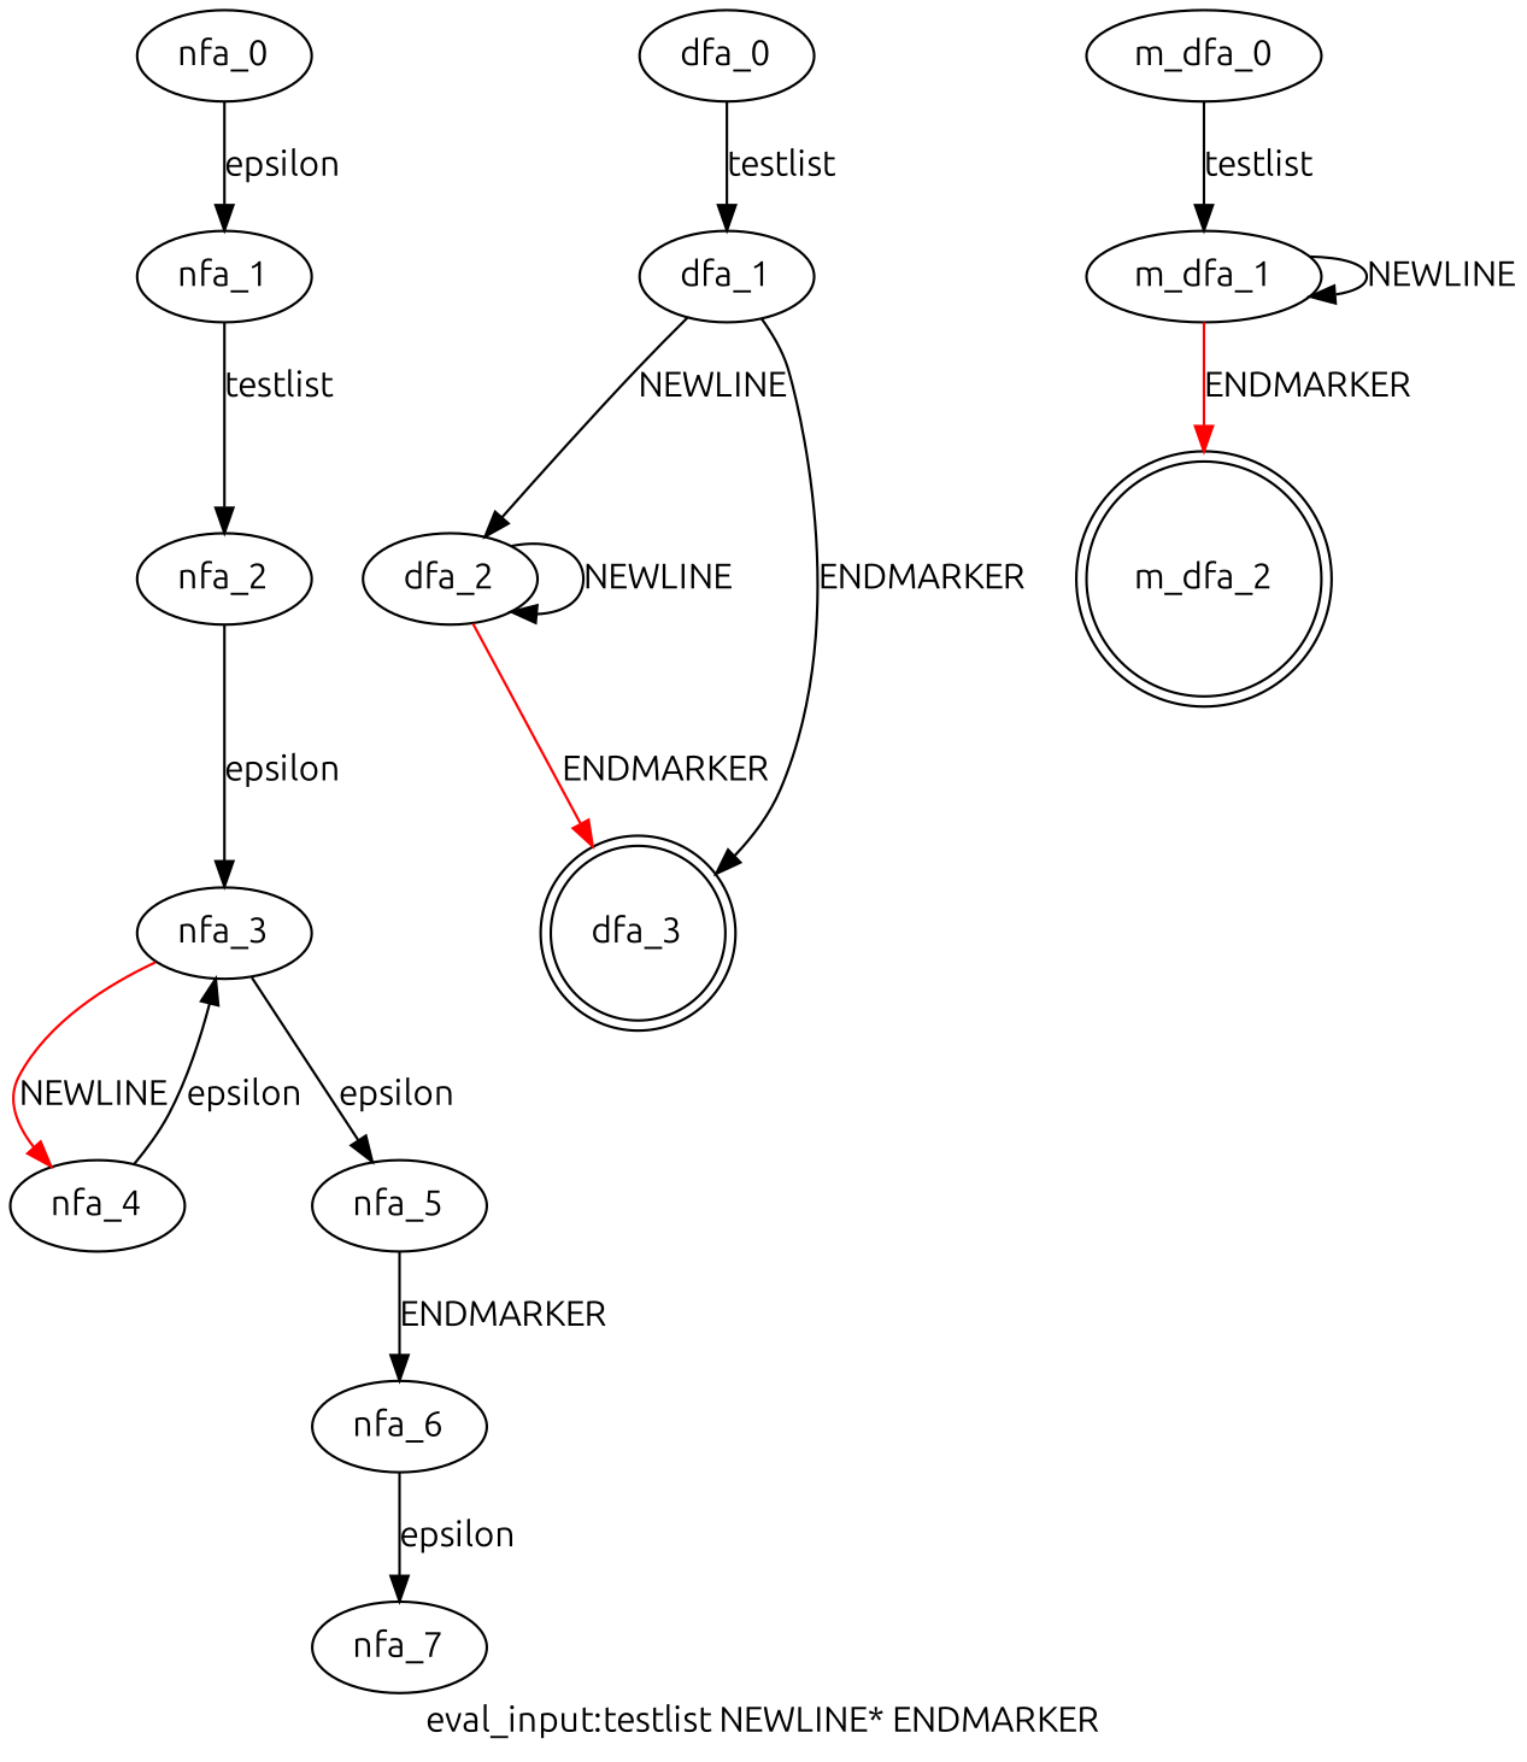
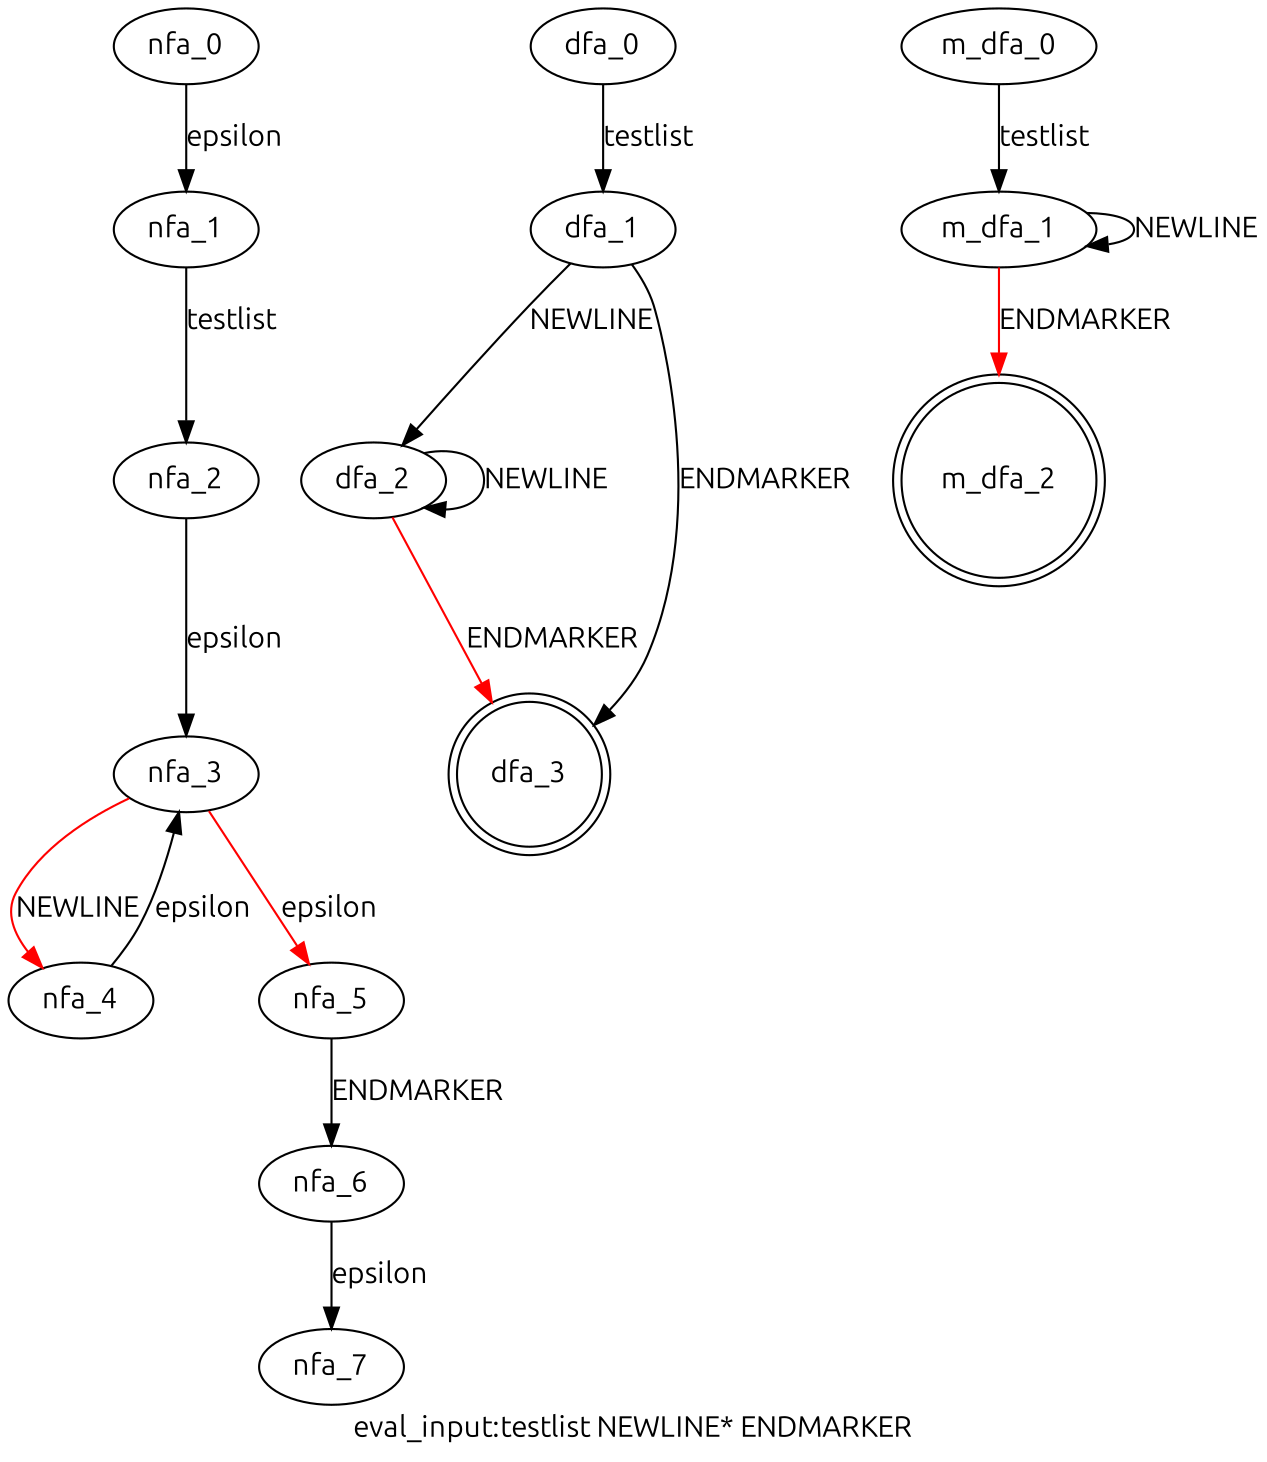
  digraph {
    fontname=Ubuntu
    label="eval_input:testlist NEWLINE* ENDMARKER"
    node [fontname=Ubuntu]
    edge [fontname=Ubuntu]
    nfa_0
    nfa_1
    nfa_2
    nfa_3
    nfa_4
    nfa_5
    nfa_6
    nfa_7
    dfa_0
    dfa_1
    dfa_2
    dfa_3 [shape=doublecircle]
    m_dfa_0
    m_dfa_1
    m_dfa_2 [shape=doublecircle]
    subgraph sub_1 {
      nfa_0
      nfa_1
      nfa_2
      nfa_3
      nfa_4
      nfa_5
      nfa_6
      nfa_7
    }
    subgraph sub_2 {
      dfa_0
      dfa_1
      dfa_2
      dfa_3
    }
    subgraph sub_3 {
      m_dfa_0
      m_dfa_1
      m_dfa_2
    }
    nfa_0 -> nfa_1 [label=epsilon]
    nfa_1 -> nfa_2 [label=testlist]
    nfa_2 -> nfa_3 [label=epsilon]
    nfa_3 -> nfa_4 [color=red label=NEWLINE]
-   nfa_3 -> nfa_5 [label=epsilon]
+   nfa_3 -> nfa_5 [label=epsilon color=red]
    nfa_4 -> nfa_3 [label=epsilon]
    nfa_5 -> nfa_6 [label=ENDMARKER]
    nfa_6 -> nfa_7 [label=epsilon]
    dfa_0 -> dfa_1 [label=testlist]
    dfa_1 -> dfa_2 [label=NEWLINE]
    dfa_1 -> dfa_3 [color=black label=ENDMARKER]
    dfa_2 -> dfa_2 [label=NEWLINE]
    dfa_2 -> dfa_3 [color=red label=ENDMARKER]
    m_dfa_0 -> m_dfa_1 [label=testlist]
    m_dfa_1 -> m_dfa_1 [label=NEWLINE]
    m_dfa_1 -> m_dfa_2 [color=red label=ENDMARKER]
  }
